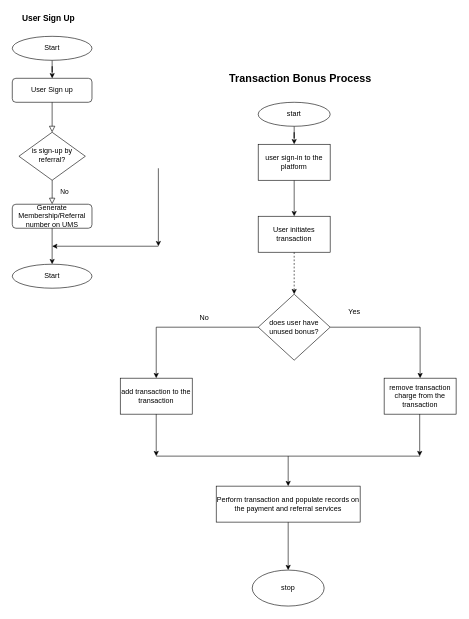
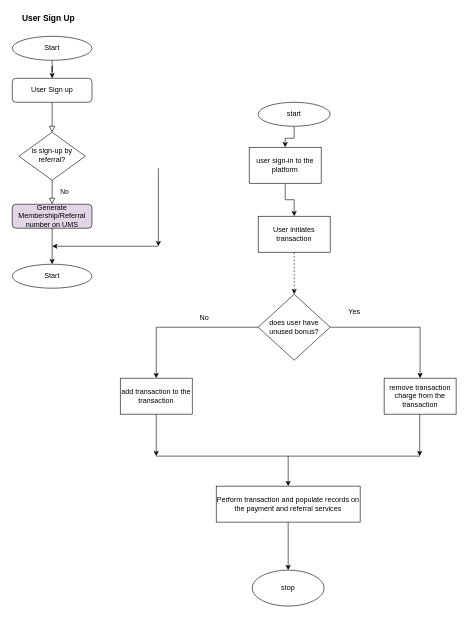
  <mxCell id="0" />
  <mxCell id="1" parent="0" />
  <mxCell id="2" value="" style="group" vertex="1" connectable="0" parent="1"><mxGeometry x="20" y="60" width="310" height="420" as="geometry" /></mxCell>
  <mxCell id="3" value="User Sign up" style="rounded=1;whiteSpace=wrap;html=1;fontSize=12;glass=0;strokeWidth=1;shadow=0;" parent="2" vertex="1"><mxGeometry y="70" width="132.857" height="40" as="geometry" /></mxCell>
  <mxCell id="4" value="No" style="rounded=0;html=1;jettySize=auto;orthogonalLoop=1;fontSize=11;endArrow=block;endFill=0;endSize=8;strokeWidth=1;shadow=0;labelBackgroundColor=none;edgeStyle=orthogonalEdgeStyle;" parent="2" source="5" edge="1"><mxGeometry y="20" relative="1" as="geometry"><mxPoint as="offset" /><mxPoint x="66.429" y="280" as="targetPoint" /></mxGeometry></mxCell>
  <mxCell id="5" value="is sign-up by referral?" style="rhombus;whiteSpace=wrap;html=1;shadow=0;fontFamily=Helvetica;fontSize=12;align=center;strokeWidth=1;spacing=6;spacingTop=-4;" parent="2" vertex="1"><mxGeometry x="11.071" y="160" width="110.714" height="80" as="geometry" /></mxCell>
  <mxCell id="6" value="" style="rounded=0;html=1;jettySize=auto;orthogonalLoop=1;fontSize=11;endArrow=block;endFill=0;endSize=8;strokeWidth=1;shadow=0;labelBackgroundColor=none;edgeStyle=orthogonalEdgeStyle;" parent="2" source="3" target="5" edge="1"><mxGeometry relative="1" as="geometry" /></mxCell>
- <mxCell id="7" value="Generate Membership/Referral number on UMS" style="rounded=1;whiteSpace=wrap;html=1;fontSize=12;glass=0;strokeWidth=1;shadow=0;" parent="2" vertex="1"><mxGeometry y="280" width="132.857" height="40" as="geometry" /></mxCell>
+ <mxCell id="7" value="Generate Membership/Referral number on UMS" style="rounded=1;whiteSpace=wrap;html=1;fontSize=12;glass=0;strokeWidth=1;shadow=0;fillColor=#e1d5e7;" parent="2" vertex="1"><mxGeometry y="280" width="132.857" height="40" as="geometry" /></mxCell>
  <mxCell id="8" value="" style="edgeStyle=orthogonalEdgeStyle;rounded=0;orthogonalLoop=1;jettySize=auto;html=1;" edge="1" parent="2" source="9" target="3"><mxGeometry relative="1" as="geometry" /></mxCell>
  <mxCell id="9" value="Start" style="ellipse;whiteSpace=wrap;html=1;" vertex="1" parent="2"><mxGeometry width="132.857" height="40" as="geometry" /></mxCell>
  <mxCell id="10" value="Start" style="ellipse;whiteSpace=wrap;html=1;" vertex="1" parent="2"><mxGeometry y="380" width="132.857" height="40" as="geometry" /></mxCell>
  <mxCell id="11" value="" style="endArrow=classic;html=1;exitX=0.5;exitY=1;exitDx=0;exitDy=0;entryX=0.5;entryY=0;entryDx=0;entryDy=0;" edge="1" parent="2" source="7" target="10"><mxGeometry width="50" height="50" relative="1" as="geometry"><mxPoint x="442.857" y="320" as="sourcePoint" /><mxPoint x="498.214" y="270" as="targetPoint" /></mxGeometry></mxCell>
  <mxCell id="12" value="" style="endArrow=classic;html=1;exitX=0.5;exitY=1;exitDx=0;exitDy=0;" edge="1" parent="2"><mxGeometry width="50" height="50" relative="1" as="geometry"><mxPoint x="243.571" y="220" as="sourcePoint" /><mxPoint x="243.571" y="350" as="targetPoint" /></mxGeometry></mxCell>
  <mxCell id="13" value="" style="endArrow=classic;html=1;" edge="1" parent="2"><mxGeometry width="50" height="50" relative="1" as="geometry"><mxPoint x="243.571" y="350" as="sourcePoint" /><mxPoint x="66.429" y="350" as="targetPoint" /></mxGeometry></mxCell>
  <mxCell id="14" value="&lt;b&gt;&lt;font style=&quot;font-size: 14px&quot;&gt;User Sign Up&lt;/font&gt;&lt;/b&gt;" style="text;html=1;align=center;verticalAlign=middle;resizable=0;points=[];autosize=1;strokeColor=none;" vertex="1" parent="1"><mxGeometry x="30" y="20" width="100" height="20" as="geometry" /></mxCell>
  <mxCell id="15" value="" style="edgeStyle=orthogonalEdgeStyle;rounded=0;orthogonalLoop=1;jettySize=auto;html=1;" edge="1" parent="1" source="16" target="18"><mxGeometry relative="1" as="geometry" /></mxCell>
  <mxCell id="16" value="start" style="ellipse;whiteSpace=wrap;html=1;" vertex="1" parent="1"><mxGeometry x="430" y="170" width="120" height="40" as="geometry" /></mxCell>
  <mxCell id="17" value="" style="edgeStyle=orthogonalEdgeStyle;rounded=0;orthogonalLoop=1;jettySize=auto;html=1;" edge="1" parent="1" source="18" target="20"><mxGeometry relative="1" as="geometry" /></mxCell>
- <mxCell id="18" value="user sign-in to the platform" style="whiteSpace=wrap;html=1;" vertex="1" parent="1"><mxGeometry x="430" y="240" width="120" height="60" as="geometry" /></mxCell>
+ <mxCell id="18" value="user sign-in to the platform" style="whiteSpace=wrap;html=1;" vertex="1" parent="1"><mxGeometry x="415" y="245" width="120" height="60" as="geometry" /></mxCell>
  <mxCell id="19" value="" style="edgeStyle=orthogonalEdgeStyle;rounded=0;orthogonalLoop=1;jettySize=auto;html=1;dashed=1;" edge="1" parent="1" source="20" target="23"><mxGeometry relative="1" as="geometry" /></mxCell>
  <mxCell id="20" value="User initiates transaction" style="whiteSpace=wrap;html=1;" vertex="1" parent="1"><mxGeometry x="430" y="360" width="120" height="60" as="geometry" /></mxCell>
  <mxCell id="21" value="" style="edgeStyle=orthogonalEdgeStyle;rounded=0;orthogonalLoop=1;jettySize=auto;html=1;" edge="1" parent="1" source="23" target="24"><mxGeometry relative="1" as="geometry" /></mxCell>
  <mxCell id="22" value="" style="edgeStyle=orthogonalEdgeStyle;rounded=0;orthogonalLoop=1;jettySize=auto;html=1;" edge="1" parent="1" source="23" target="25"><mxGeometry relative="1" as="geometry" /></mxCell>
  <mxCell id="23" value="does user have unused bonus?" style="rhombus;whiteSpace=wrap;html=1;" vertex="1" parent="1"><mxGeometry x="430" y="490" width="120" height="110" as="geometry" /></mxCell>
  <mxCell id="24" value="remove transaction charge from the transaction" style="whiteSpace=wrap;html=1;" vertex="1" parent="1"><mxGeometry x="640" y="630" width="120" height="60" as="geometry" /></mxCell>
  <mxCell id="25" value="add transaction to the transaction" style="whiteSpace=wrap;html=1;" vertex="1" parent="1"><mxGeometry x="200" y="630" width="120" height="60" as="geometry" /></mxCell>
  <mxCell id="26" value="" style="endArrow=none;html=1;" edge="1" parent="1"><mxGeometry width="50" height="50" relative="1" as="geometry"><mxPoint x="260" y="760" as="sourcePoint" /><mxPoint x="700" y="760" as="targetPoint" /></mxGeometry></mxCell>
  <mxCell id="27" value="" style="endArrow=classic;html=1;exitX=0.5;exitY=1;exitDx=0;exitDy=0;" edge="1" parent="1" source="25"><mxGeometry width="50" height="50" relative="1" as="geometry"><mxPoint x="400" y="710" as="sourcePoint" /><mxPoint x="260" y="760" as="targetPoint" /></mxGeometry></mxCell>
  <mxCell id="28" value="" style="endArrow=classic;html=1;exitX=0.5;exitY=1;exitDx=0;exitDy=0;" edge="1" parent="1"><mxGeometry width="50" height="50" relative="1" as="geometry"><mxPoint x="699.29" y="690" as="sourcePoint" /><mxPoint x="699.29" y="760" as="targetPoint" /></mxGeometry></mxCell>
  <mxCell id="29" value="" style="endArrow=classic;html=1;exitX=0.5;exitY=1;exitDx=0;exitDy=0;" edge="1" parent="1" target="31"><mxGeometry width="50" height="50" relative="1" as="geometry"><mxPoint x="480" y="760" as="sourcePoint" /><mxPoint x="480" y="830" as="targetPoint" /></mxGeometry></mxCell>
  <mxCell id="30" value="" style="edgeStyle=orthogonalEdgeStyle;rounded=0;orthogonalLoop=1;jettySize=auto;html=1;" edge="1" parent="1" source="31" target="32"><mxGeometry relative="1" as="geometry" /></mxCell>
  <mxCell id="31" value="Perform transaction and populate records on the payment and referral services" style="rounded=0;whiteSpace=wrap;html=1;" vertex="1" parent="1"><mxGeometry x="360" y="810" width="240" height="60" as="geometry" /></mxCell>
  <mxCell id="32" value="stop" style="ellipse;whiteSpace=wrap;html=1;rounded=0;" vertex="1" parent="1"><mxGeometry x="420" y="950" width="120" height="60" as="geometry" /></mxCell>
  <mxCell id="33" value="Yes" style="text;html=1;align=center;verticalAlign=middle;resizable=0;points=[];autosize=1;strokeColor=none;" vertex="1" parent="1"><mxGeometry x="570" y="510" width="40" height="20" as="geometry" /></mxCell>
  <mxCell id="34" value="No" style="text;html=1;align=center;verticalAlign=middle;resizable=0;points=[];autosize=1;strokeColor=none;" vertex="1" parent="1"><mxGeometry x="325" y="520" width="30" height="20" as="geometry" /></mxCell>
- <mxCell id="35" value="&lt;b&gt;&lt;font style=&quot;font-size: 18px&quot;&gt;Transaction Bonus Process&lt;/font&gt;&lt;/b&gt;" style="text;html=1;align=center;verticalAlign=middle;resizable=0;points=[];autosize=1;strokeColor=none;" vertex="1" parent="1"><mxGeometry x="375" y="120" width="250" height="20" as="geometry" /></mxCell>
